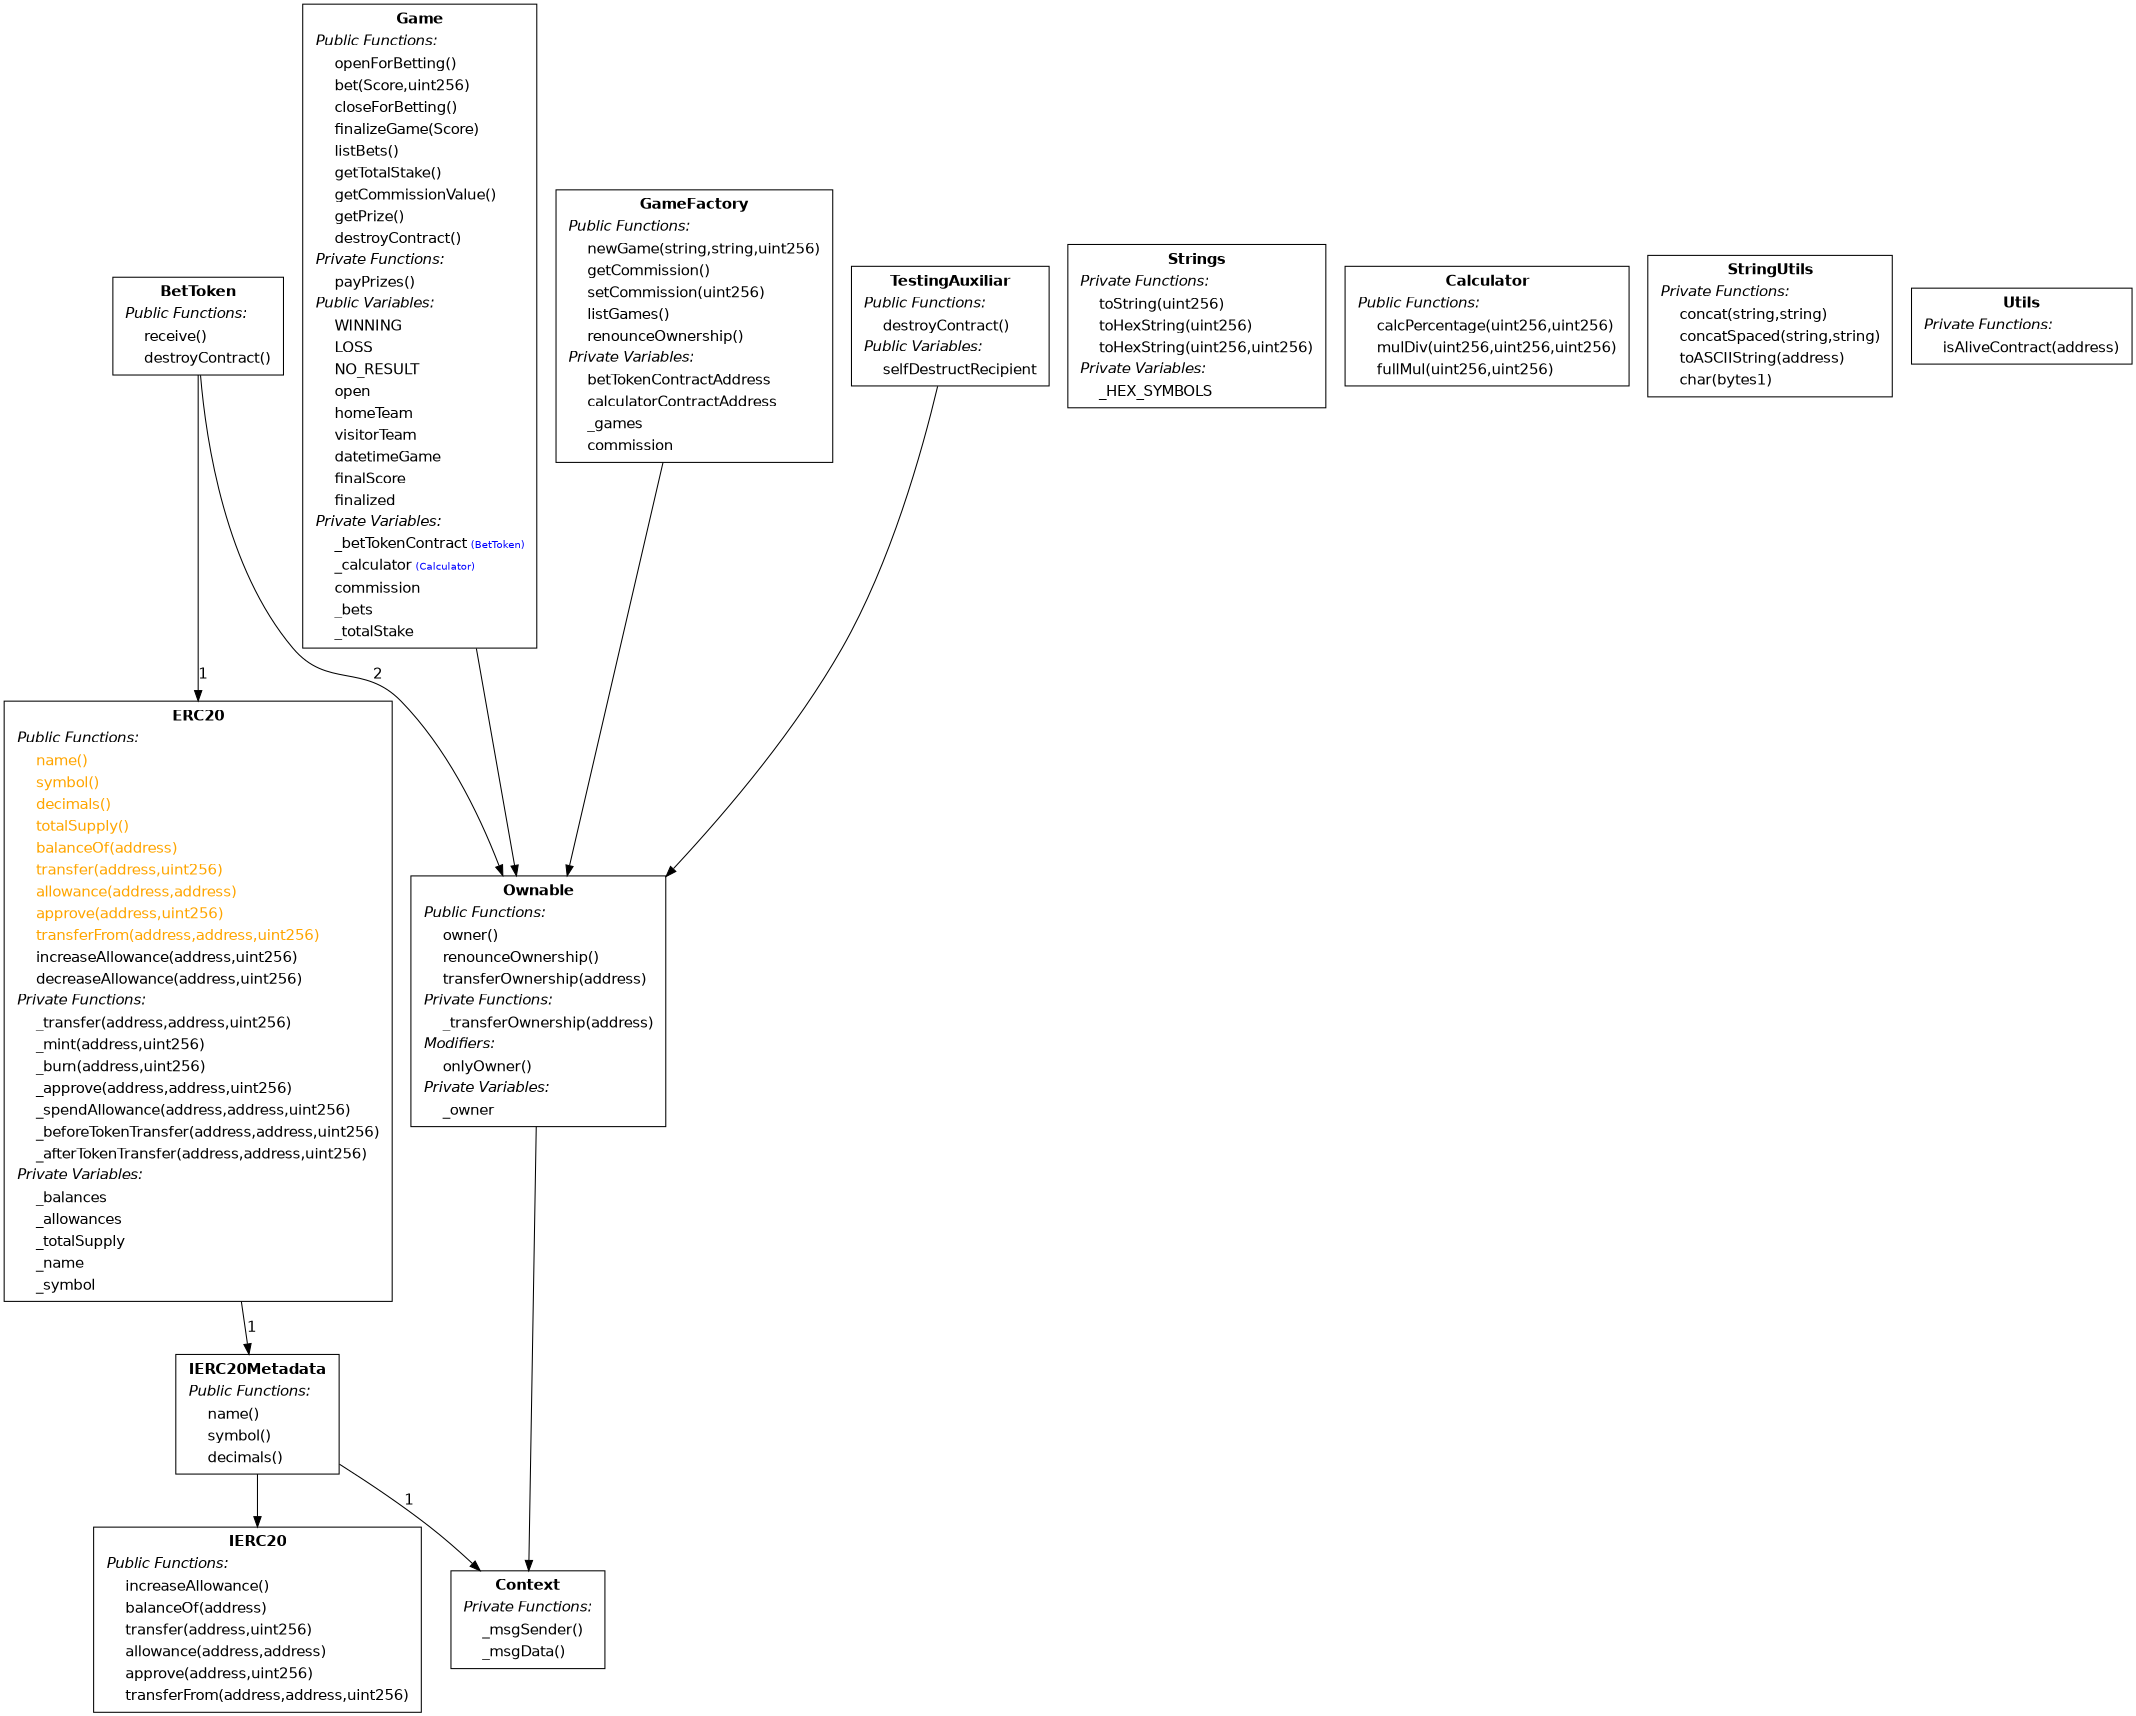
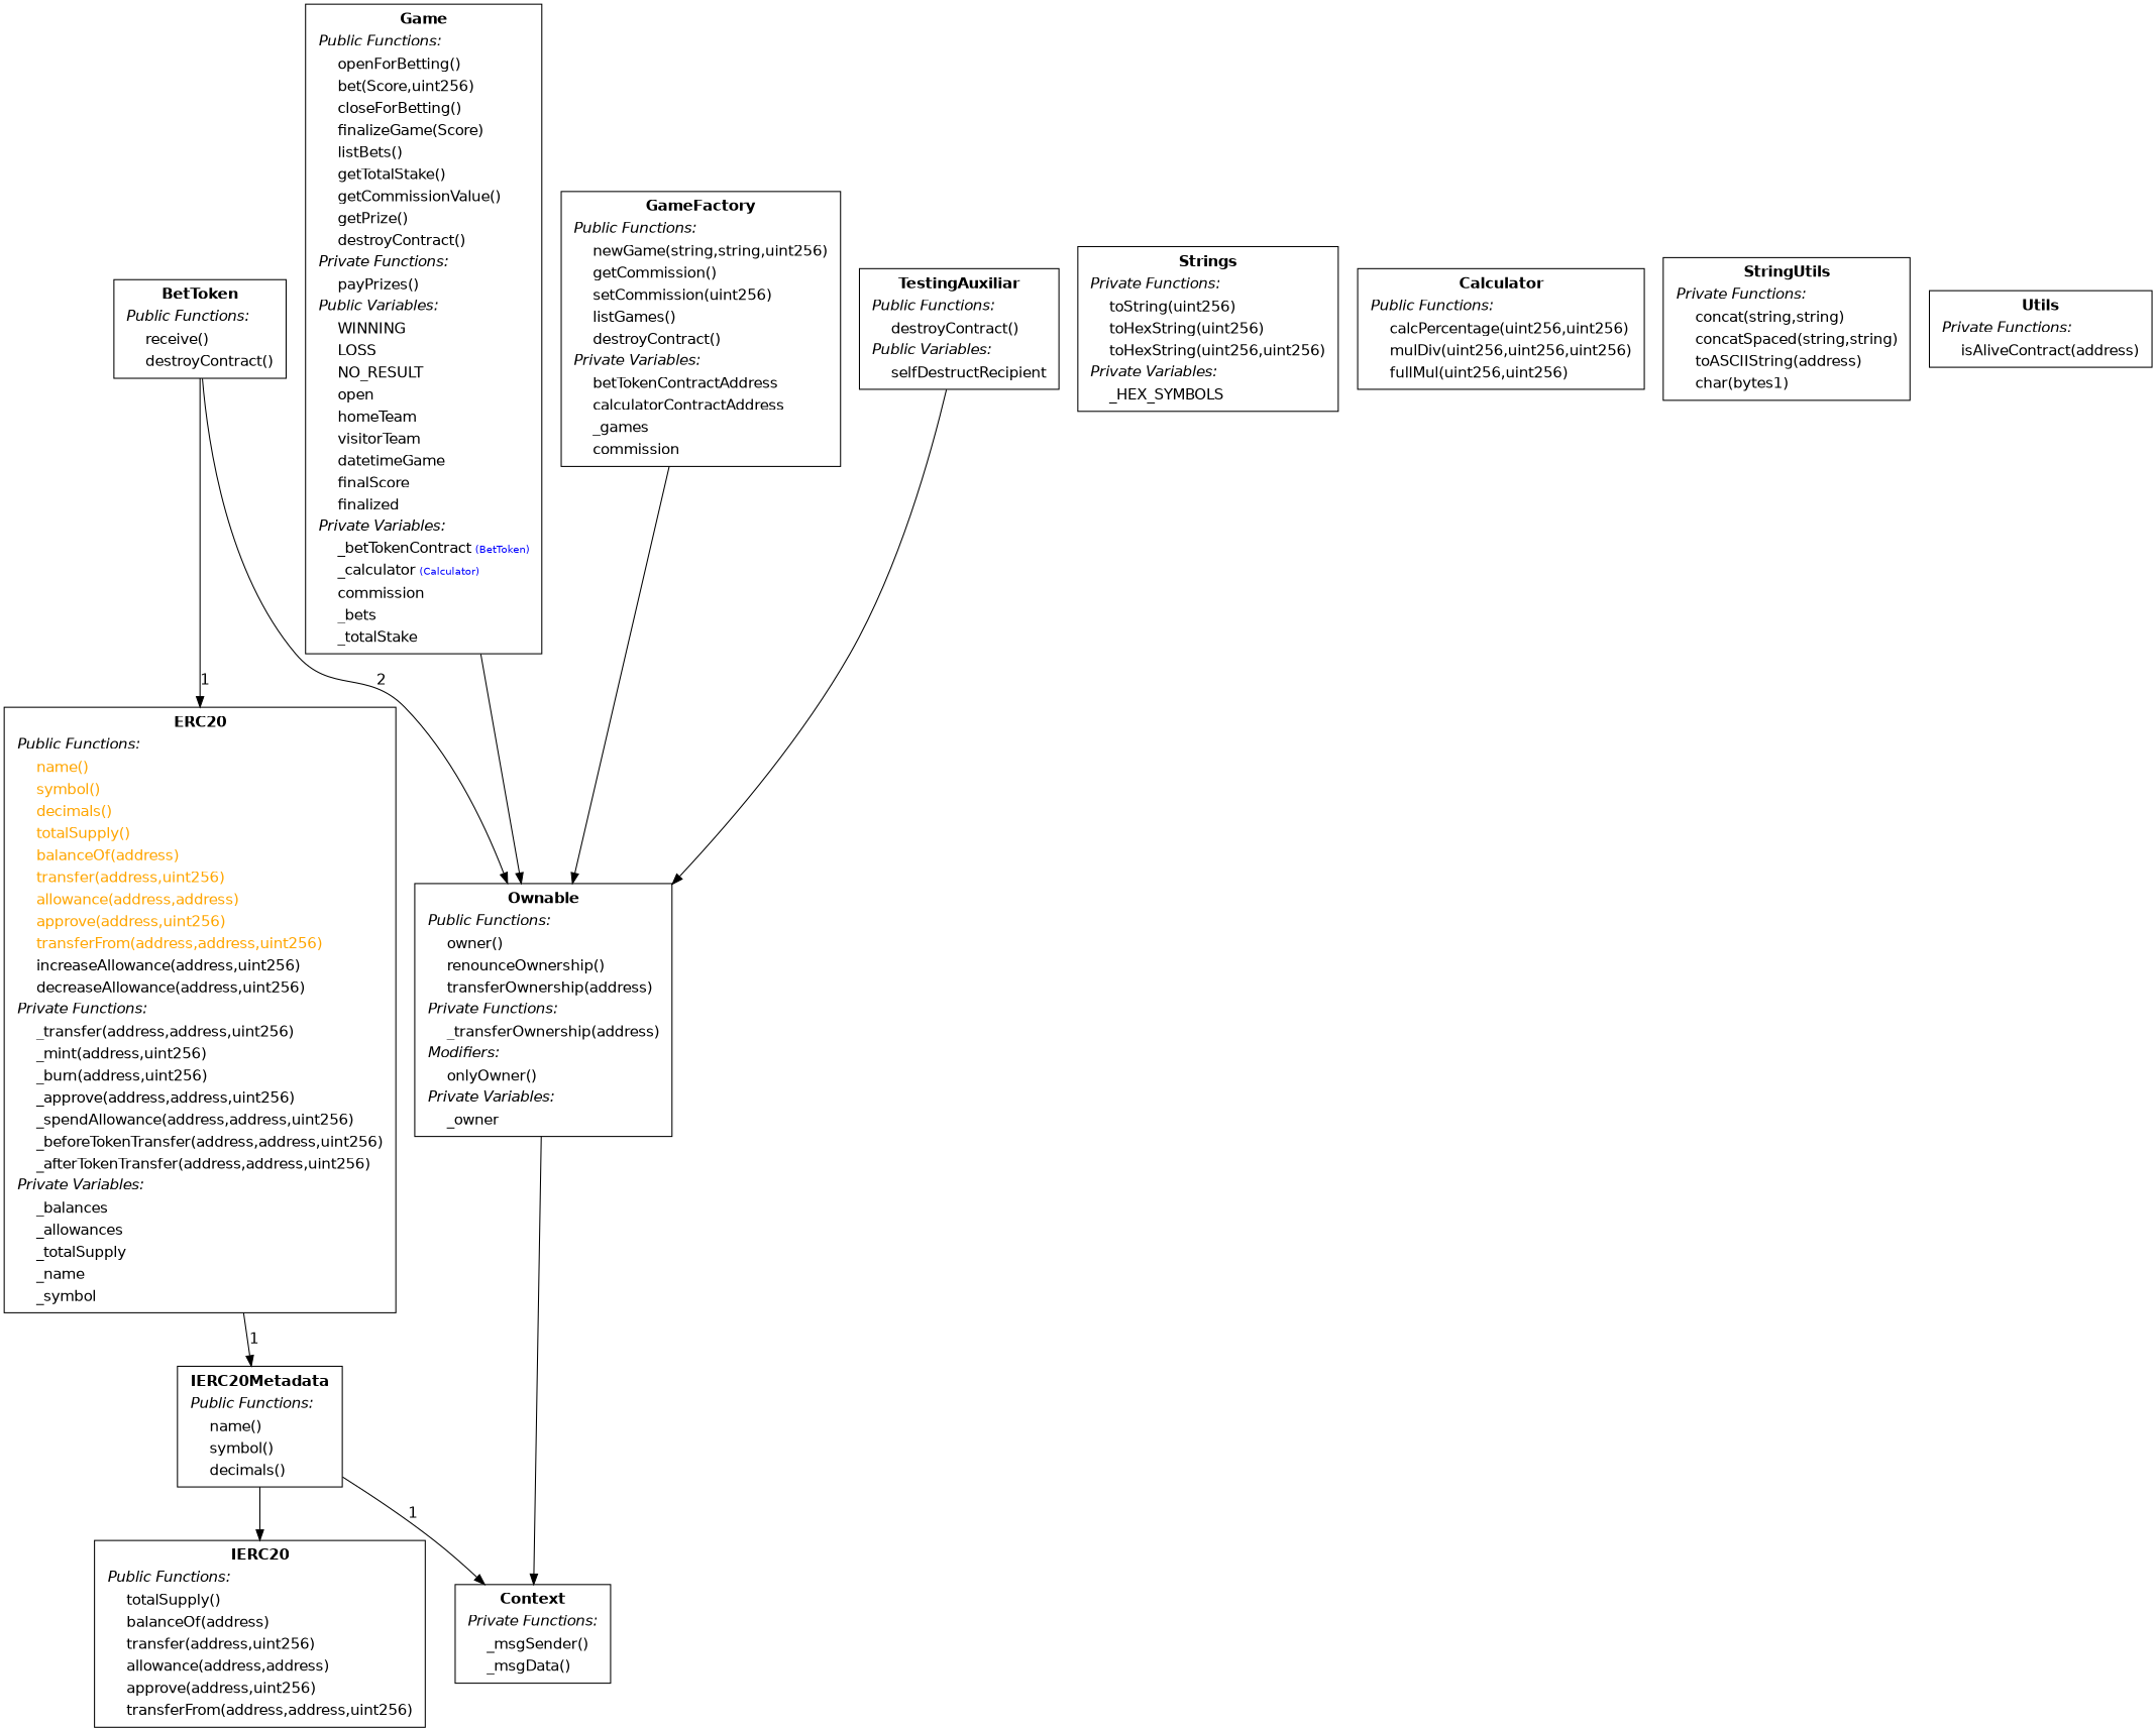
  digraph {
    fontname="DejaVu Sans"
    node [fontname="DejaVu Sans" shape=box]
    edge [fontname="DejaVu Sans"]
    n1 [label=< <TABLE border="0"><TR><TD align="center"><B>Ownable</B></TD></TR><TR><TD align="left"><I>Public Functions:</I></TD></TR><TR><TD align="left">    owner()</TD></TR><TR><TD align="left">    renounceOwnership()</TD></TR><TR><TD align="left">    transferOwnership(address)</TD></TR><TR><TD align="left"><I>Private Functions:</I></TD></TR><TR><TD align="left">    _transferOwnership(address)</TD></TR><TR><TD align="left"><I>Modifiers:</I></TD></TR><TR><TD align="left">    onlyOwner()</TD></TR><TR><TD align="left"><I>Private Variables:</I></TD></TR><TR><TD align="left">    _owner</TD></TR></TABLE> >]
    n2 [label=< <TABLE border="0"><TR><TD align="center"><B>Context</B></TD></TR><TR><TD align="left"><I>Private Functions:</I></TD></TR><TR><TD align="left">    _msgSender()</TD></TR><TR><TD align="left">    _msgData()</TD></TR></TABLE> >]
    n3 [label=< <TABLE border="0"><TR><TD align="center"><B>ERC20</B></TD></TR><TR><TD align="left"><I>Public Functions:</I></TD></TR><TR><TD align="left"><font color="#FFA500">    name()</font></TD></TR><TR><TD align="left"><font color="#FFA500">    symbol()</font></TD></TR><TR><TD align="left"><font color="#FFA500">    decimals()</font></TD></TR><TR><TD align="left"><font color="#FFA500">    totalSupply()</font></TD></TR><TR><TD align="left"><font color="#FFA500">    balanceOf(address)</font></TD></TR><TR><TD align="left"><font color="#FFA500">    transfer(address,uint256)</font></TD></TR><TR><TD align="left"><font color="#FFA500">    allowance(address,address)</font></TD></TR><TR><TD align="left"><font color="#FFA500">    approve(address,uint256)</font></TD></TR><TR><TD align="left"><font color="#FFA500">    transferFrom(address,address,uint256)</font></TD></TR><TR><TD align="left">    increaseAllowance(address,uint256)</TD></TR><TR><TD align="left">    decreaseAllowance(address,uint256)</TD></TR><TR><TD align="left"><I>Private Functions:</I></TD></TR><TR><TD align="left">    _transfer(address,address,uint256)</TD></TR><TR><TD align="left">    _mint(address,uint256)</TD></TR><TR><TD align="left">    _burn(address,uint256)</TD></TR><TR><TD align="left">    _approve(address,address,uint256)</TD></TR><TR><TD align="left">    _spendAllowance(address,address,uint256)</TD></TR><TR><TD align="left">    _beforeTokenTransfer(address,address,uint256)</TD></TR><TR><TD align="left">    _afterTokenTransfer(address,address,uint256)</TD></TR><TR><TD align="left"><I>Private Variables:</I></TD></TR><TR><TD align="left">    _balances</TD></TR><TR><TD align="left">    _allowances</TD></TR><TR><TD align="left">    _totalSupply</TD></TR><TR><TD align="left">    _name</TD></TR><TR><TD align="left">    _symbol</TD></TR></TABLE> >]
    n4 [label=< <TABLE border="0"><TR><TD align="center"><B>IERC20Metadata</B></TD></TR><TR><TD align="left"><I>Public Functions:</I></TD></TR><TR><TD align="left">    name()</TD></TR><TR><TD align="left">    symbol()</TD></TR><TR><TD align="left">    decimals()</TD></TR></TABLE> >]
-   n5 [label=< <TABLE border="0"><TR><TD align="center"><B>IERC20</B></TD></TR><TR><TD align="left"><I>Public Functions:</I></TD></TR><TR><TD align="left">    increaseAllowance()</TD></TR><TR><TD align="left">    balanceOf(address)</TD></TR><TR><TD align="left">    transfer(address,uint256)</TD></TR><TR><TD align="left">    allowance(address,address)</TD></TR><TR><TD align="left">    approve(address,uint256)</TD></TR><TR><TD align="left">    transferFrom(address,address,uint256)</TD></TR></TABLE> >]
+   n5 [label=< <TABLE border="0"><TR><TD align="center"><B>IERC20</B></TD></TR><TR><TD align="left"><I>Public Functions:</I></TD></TR><TR><TD align="left">    totalSupply()</TD></TR><TR><TD align="left">    balanceOf(address)</TD></TR><TR><TD align="left">    transfer(address,uint256)</TD></TR><TR><TD align="left">    allowance(address,address)</TD></TR><TR><TD align="left">    approve(address,uint256)</TD></TR><TR><TD align="left">    transferFrom(address,address,uint256)</TD></TR></TABLE> >]
    n6 [label=< <TABLE border="0"><TR><TD align="center"><B>Strings</B></TD></TR><TR><TD align="left"><I>Private Functions:</I></TD></TR><TR><TD align="left">    toString(uint256)</TD></TR><TR><TD align="left">    toHexString(uint256)</TD></TR><TR><TD align="left">    toHexString(uint256,uint256)</TD></TR><TR><TD align="left"><I>Private Variables:</I></TD></TR><TR><TD align="left">    _HEX_SYMBOLS</TD></TR></TABLE> >]
    n7 [label=< <TABLE border="0"><TR><TD align="center"><B>BetToken</B></TD></TR><TR><TD align="left"><I>Public Functions:</I></TD></TR><TR><TD align="left">    receive()</TD></TR><TR><TD align="left">    destroyContract()</TD></TR></TABLE> >]
    n8 [label=< <TABLE border="0"><TR><TD align="center"><B>Calculator</B></TD></TR><TR><TD align="left"><I>Public Functions:</I></TD></TR><TR><TD align="left">    calcPercentage(uint256,uint256)</TD></TR><TR><TD align="left">    mulDiv(uint256,uint256,uint256)</TD></TR><TR><TD align="left">    fullMul(uint256,uint256)</TD></TR></TABLE> >]
    n9 [label=< <TABLE border="0"><TR><TD align="center"><B>Game</B></TD></TR><TR><TD align="left"><I>Public Functions:</I></TD></TR><TR><TD align="left">    openForBetting()</TD></TR><TR><TD align="left">    bet(Score,uint256)</TD></TR><TR><TD align="left">    closeForBetting()</TD></TR><TR><TD align="left">    finalizeGame(Score)</TD></TR><TR><TD align="left">    listBets()</TD></TR><TR><TD align="left">    getTotalStake()</TD></TR><TR><TD align="left">    getCommissionValue()</TD></TR><TR><TD align="left">    getPrize()</TD></TR><TR><TD align="left">    destroyContract()</TD></TR><TR><TD align="left"><I>Private Functions:</I></TD></TR><TR><TD align="left">    payPrizes()</TD></TR><TR><TD align="left"><I>Public Variables:</I></TD></TR><TR><TD align="left">    WINNING</TD></TR><TR><TD align="left">    LOSS</TD></TR><TR><TD align="left">    NO_RESULT</TD></TR><TR><TD align="left">    open</TD></TR><TR><TD align="left">    homeTeam</TD></TR><TR><TD align="left">    visitorTeam</TD></TR><TR><TD align="left">    datetimeGame</TD></TR><TR><TD align="left">    finalScore</TD></TR><TR><TD align="left">    finalized</TD></TR><TR><TD align="left"><I>Private Variables:</I></TD></TR><TR><TD align="left">    _betTokenContract<font color="blue" POINT-SIZE="10"> (BetToken)</font></TD></TR><TR><TD align="left">    _calculator<font color="blue" POINT-SIZE="10"> (Calculator)</font></TD></TR><TR><TD align="left">    commission</TD></TR><TR><TD align="left">    _bets</TD></TR><TR><TD align="left">    _totalStake</TD></TR></TABLE> >]
-   n10 [label=< <TABLE border="0"><TR><TD align="center"><B>GameFactory</B></TD></TR><TR><TD align="left"><I>Public Functions:</I></TD></TR><TR><TD align="left">    newGame(string,string,uint256)</TD></TR><TR><TD align="left">    getCommission()</TD></TR><TR><TD align="left">    setCommission(uint256)</TD></TR><TR><TD align="left">    listGames()</TD></TR><TR><TD align="left">    renounceOwnership()</TD></TR><TR><TD align="left"><I>Private Variables:</I></TD></TR><TR><TD align="left">    betTokenContractAddress</TD></TR><TR><TD align="left">    calculatorContractAddress</TD></TR><TR><TD align="left">    _games</TD></TR><TR><TD align="left">    commission</TD></TR></TABLE> >]
+   n10 [label=< <TABLE border="0"><TR><TD align="center"><B>GameFactory</B></TD></TR><TR><TD align="left"><I>Public Functions:</I></TD></TR><TR><TD align="left">    newGame(string,string,uint256)</TD></TR><TR><TD align="left">    getCommission()</TD></TR><TR><TD align="left">    setCommission(uint256)</TD></TR><TR><TD align="left">    listGames()</TD></TR><TR><TD align="left">    destroyContract()</TD></TR><TR><TD align="left"><I>Private Variables:</I></TD></TR><TR><TD align="left">    betTokenContractAddress</TD></TR><TR><TD align="left">    calculatorContractAddress</TD></TR><TR><TD align="left">    _games</TD></TR><TR><TD align="left">    commission</TD></TR></TABLE> >]
    n11 [label=< <TABLE border="0"><TR><TD align="center"><B>TestingAuxiliar</B></TD></TR><TR><TD align="left"><I>Public Functions:</I></TD></TR><TR><TD align="left">    destroyContract()</TD></TR><TR><TD align="left"><I>Public Variables:</I></TD></TR><TR><TD align="left">    selfDestructRecipient</TD></TR></TABLE> >]
    n12 [label=< <TABLE border="0"><TR><TD align="center"><B>StringUtils</B></TD></TR><TR><TD align="left"><I>Private Functions:</I></TD></TR><TR><TD align="left">    concat(string,string)</TD></TR><TR><TD align="left">    concatSpaced(string,string)</TD></TR><TR><TD align="left">    toASCIIString(address)</TD></TR><TR><TD align="left">    char(bytes1)</TD></TR></TABLE> >]
    n13 [label=< <TABLE border="0"><TR><TD align="center"><B>Utils</B></TD></TR><TR><TD align="left"><I>Private Functions:</I></TD></TR><TR><TD align="left">    isAliveContract(address)</TD></TR></TABLE> >]
    n1 -> n2
    n3 -> n4 [label=1]
    n4 -> n2 [label=1]
    n4 -> n5
    n7 -> n1 [label=2]
    n7 -> n3 [label=1]
    n9 -> n1
    n10 -> n1
    n11 -> n1
  }
